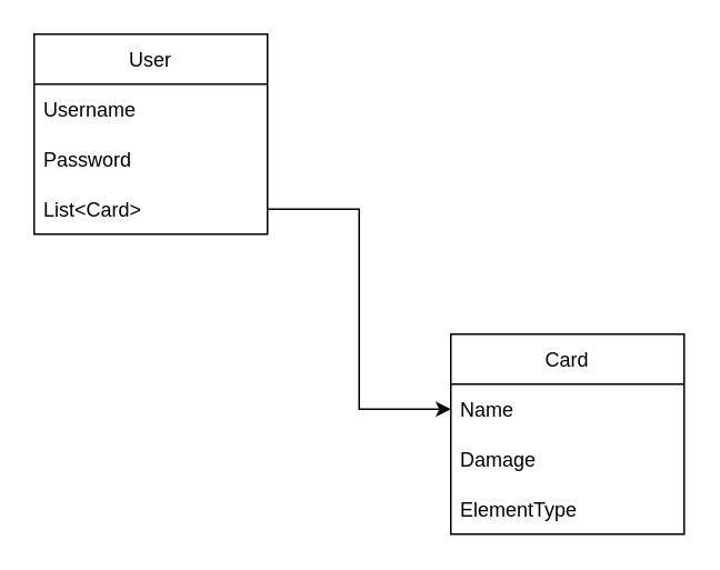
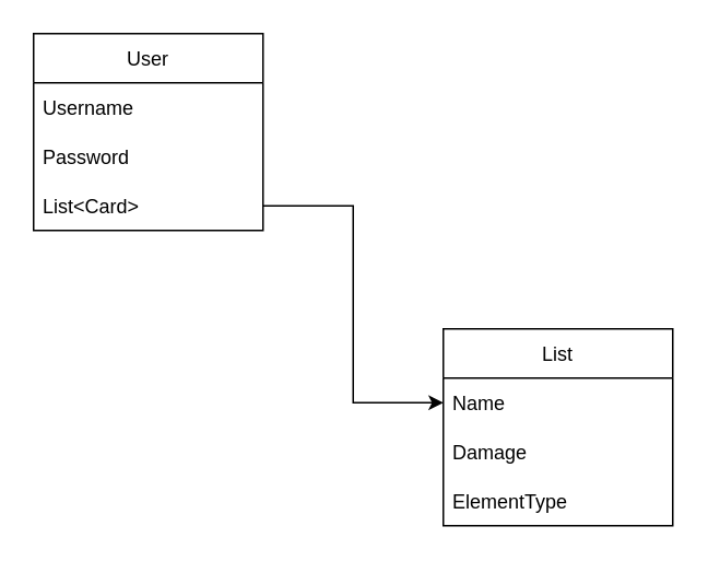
  <mxCell id="0" />
  <mxCell id="1" parent="0" />
  <mxCell id="2" value="User" style="swimlane;fontStyle=0;childLayout=stackLayout;horizontal=1;startSize=30;horizontalStack=0;resizeParent=1;resizeParentMax=0;resizeLast=0;collapsible=1;marginBottom=0;" vertex="1" parent="1"><mxGeometry x="20" y="20" width="140" height="120" as="geometry" /></mxCell>
  <mxCell id="3" value="Username" style="text;strokeColor=none;fillColor=none;align=left;verticalAlign=middle;spacingLeft=4;spacingRight=4;overflow=hidden;points=[[0,0.5],[1,0.5]];portConstraint=eastwest;rotatable=0;" vertex="1" parent="2"><mxGeometry y="30" width="140" height="30" as="geometry" /></mxCell>
  <mxCell id="4" value="Password" style="text;strokeColor=none;fillColor=none;align=left;verticalAlign=middle;spacingLeft=4;spacingRight=4;overflow=hidden;points=[[0,0.5],[1,0.5]];portConstraint=eastwest;rotatable=0;" vertex="1" parent="2"><mxGeometry y="60" width="140" height="30" as="geometry" /></mxCell>
  <mxCell id="5" value="List&lt;Card&gt;" style="text;strokeColor=none;fillColor=none;align=left;verticalAlign=middle;spacingLeft=4;spacingRight=4;overflow=hidden;points=[[0,0.5],[1,0.5]];portConstraint=eastwest;rotatable=0;" vertex="1" parent="2"><mxGeometry y="90" width="140" height="30" as="geometry" /></mxCell>
- <mxCell id="6" value="Card" style="swimlane;fontStyle=0;childLayout=stackLayout;horizontal=1;startSize=30;horizontalStack=0;resizeParent=1;resizeParentMax=0;resizeLast=0;collapsible=1;marginBottom=0;" vertex="1" parent="1"><mxGeometry x="270" y="200" width="140" height="120" as="geometry" /></mxCell>
+ <mxCell id="6" value="List" style="swimlane;fontStyle=0;childLayout=stackLayout;horizontal=1;startSize=30;horizontalStack=0;resizeParent=1;resizeParentMax=0;resizeLast=0;collapsible=1;marginBottom=0;" vertex="1" parent="1"><mxGeometry x="270" y="200" width="140" height="120" as="geometry" /></mxCell>
  <mxCell id="7" value="Name" style="text;strokeColor=none;fillColor=none;align=left;verticalAlign=middle;spacingLeft=4;spacingRight=4;overflow=hidden;points=[[0,0.5],[1,0.5]];portConstraint=eastwest;rotatable=0;" vertex="1" parent="6"><mxGeometry y="30" width="140" height="30" as="geometry" /></mxCell>
  <mxCell id="8" value="Damage" style="text;strokeColor=none;fillColor=none;align=left;verticalAlign=middle;spacingLeft=4;spacingRight=4;overflow=hidden;points=[[0,0.5],[1,0.5]];portConstraint=eastwest;rotatable=0;" vertex="1" parent="6"><mxGeometry y="60" width="140" height="30" as="geometry" /></mxCell>
  <mxCell id="9" value="ElementType" style="text;strokeColor=none;fillColor=none;align=left;verticalAlign=middle;spacingLeft=4;spacingRight=4;overflow=hidden;points=[[0,0.5],[1,0.5]];portConstraint=eastwest;rotatable=0;" vertex="1" parent="6"><mxGeometry y="90" width="140" height="30" as="geometry" /></mxCell>
  <mxCell id="10" style="edgeStyle=orthogonalEdgeStyle;rounded=0;orthogonalLoop=1;jettySize=auto;html=1;exitX=1;exitY=0.5;exitDx=0;exitDy=0;entryX=0;entryY=0.5;entryDx=0;entryDy=0;" edge="1" parent="1" source="5" target="7"><mxGeometry relative="1" as="geometry" /></mxCell>
